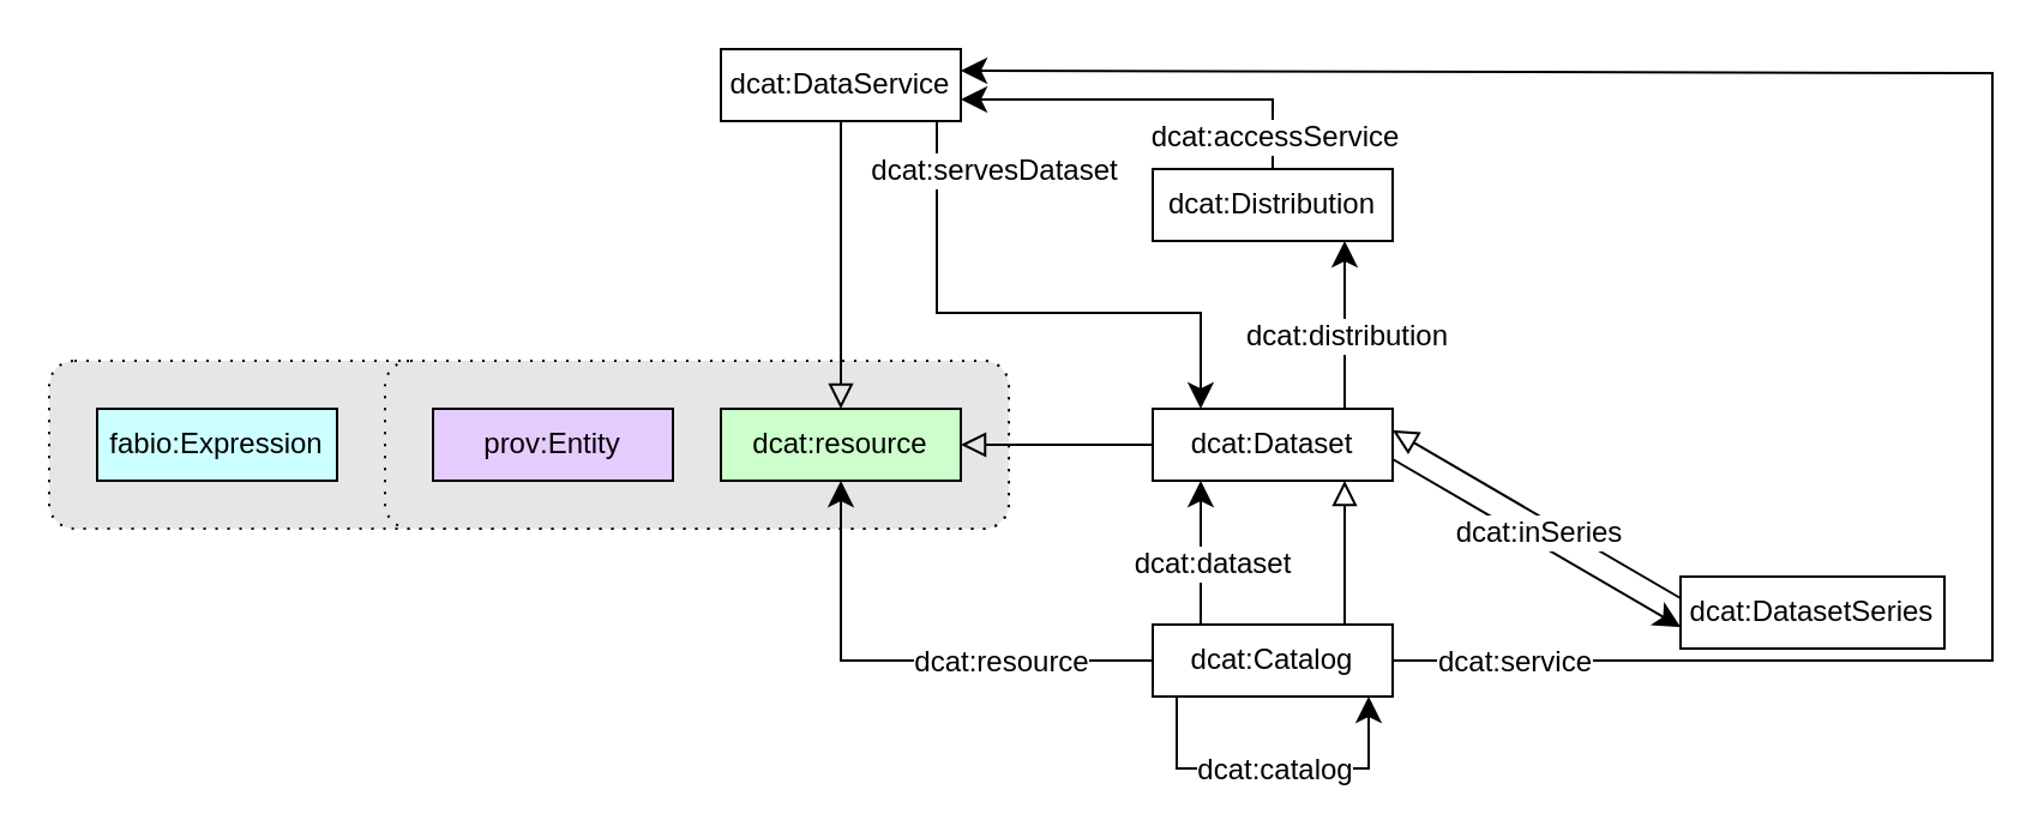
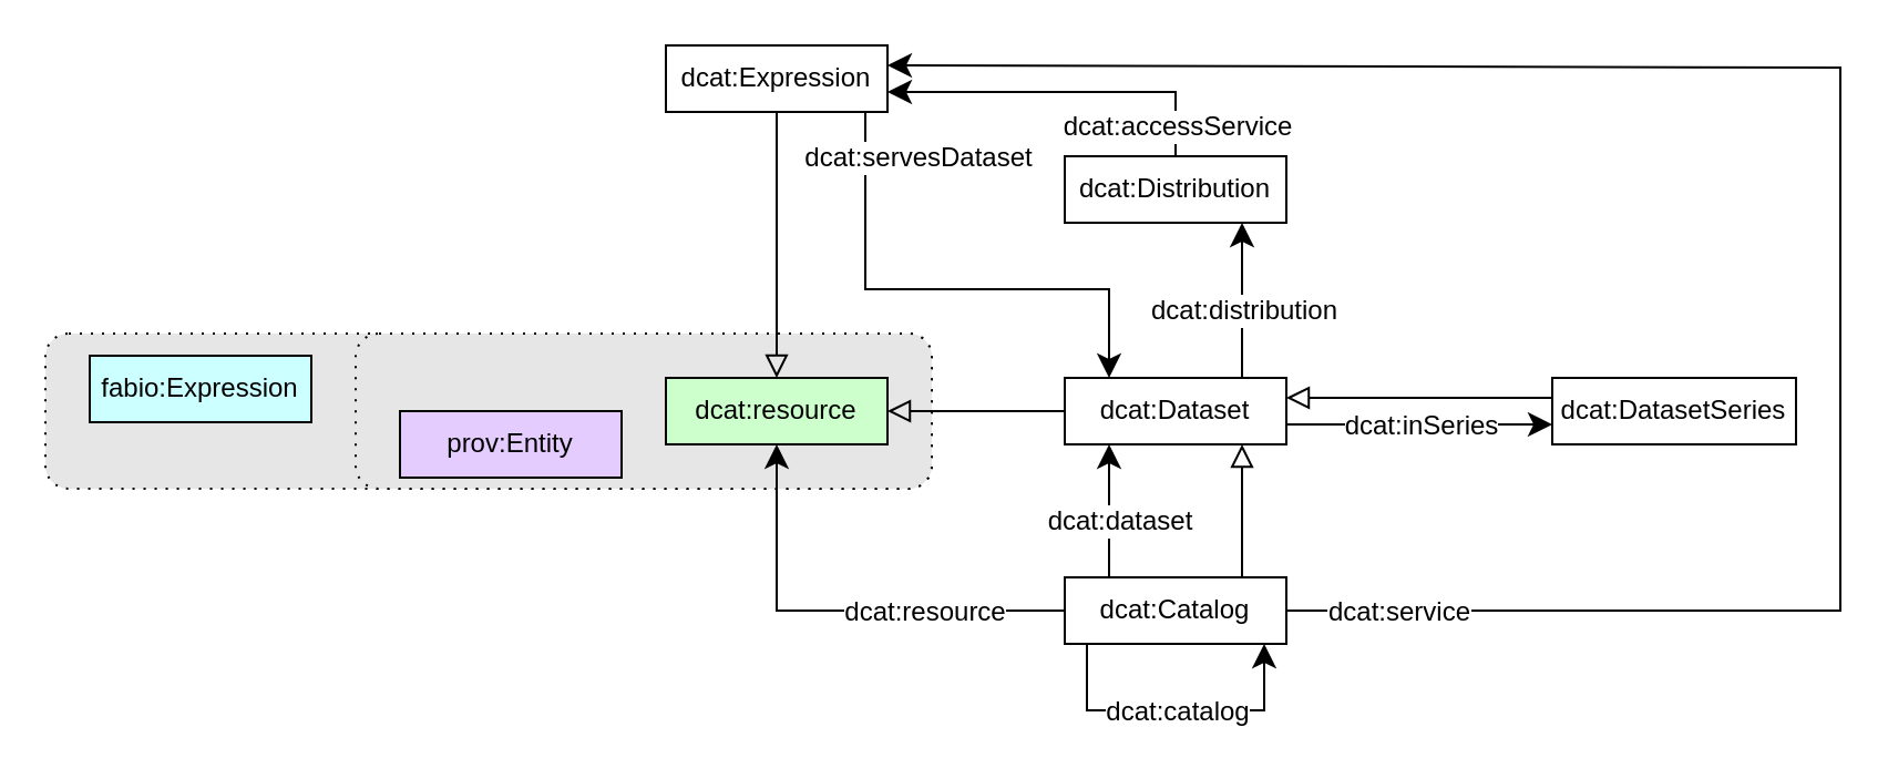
  <mxCell id="0" />
  <mxCell id="1" parent="0" />
  <mxCell id="2" value="" style="rounded=1;whiteSpace=wrap;html=1;snapToPoint=1;points=[[0.1,0],[0.2,0],[0.3,0],[0.4,0],[0.5,0],[0.6,0],[0.7,0],[0.8,0],[0.9,0],[0,0.1],[0,0.3],[0,0.5],[0,0.7],[0,0.9],[0.1,1],[0.2,1],[0.3,1],[0.4,1],[0.5,1],[0.6,1],[0.7,1],[0.8,1],[0.9,1],[1,0.1],[1,0.3],[1,0.5],[1,0.7],[1,0.9]];fillColor=#E6E6E6;dashed=1;dashPattern=1 4;" vertex="1" parent="1"><mxGeometry x="20" y="150" width="400" height="70" as="geometry" /></mxCell>
  <mxCell id="3" value="" style="rounded=1;whiteSpace=wrap;html=1;snapToPoint=1;points=[[0.1,0],[0.2,0],[0.3,0],[0.4,0],[0.5,0],[0.6,0],[0.7,0],[0.8,0],[0.9,0],[0,0.1],[0,0.3],[0,0.5],[0,0.7],[0,0.9],[0.1,1],[0.2,1],[0.3,1],[0.4,1],[0.5,1],[0.6,1],[0.7,1],[0.8,1],[0.9,1],[1,0.1],[1,0.3],[1,0.5],[1,0.7],[1,0.9]];fillColor=#E6E6E6;dashed=1;dashPattern=1 4;" vertex="1" parent="1"><mxGeometry x="160" y="150" width="260" height="70" as="geometry" /></mxCell>
- <mxCell id="4" value="prov:Entity" style="rounded=0;whiteSpace=wrap;html=1;snapToPoint=1;points=[[0.1,0],[0.2,0],[0.3,0],[0.4,0],[0.5,0],[0.6,0],[0.7,0],[0.8,0],[0.9,0],[0,0.1],[0,0.3],[0,0.5],[0,0.7],[0,0.9],[0.1,1],[0.2,1],[0.3,1],[0.4,1],[0.5,1],[0.6,1],[0.7,1],[0.8,1],[0.9,1],[1,0.1],[1,0.3],[1,0.5],[1,0.7],[1,0.9]];fillColor=#E5CCFF;" vertex="1" parent="1"><mxGeometry x="180" y="170" width="100" height="30" as="geometry" /></mxCell>
- <mxCell id="5" value="fabio:Expression" style="rounded=0;whiteSpace=wrap;html=1;snapToPoint=1;points=[[0.1,0],[0.2,0],[0.3,0],[0.4,0],[0.5,0],[0.6,0],[0.7,0],[0.8,0],[0.9,0],[0,0.1],[0,0.3],[0,0.5],[0,0.7],[0,0.9],[0.1,1],[0.2,1],[0.3,1],[0.4,1],[0.5,1],[0.6,1],[0.7,1],[0.8,1],[0.9,1],[1,0.1],[1,0.3],[1,0.5],[1,0.7],[1,0.9]];fillColor=#CCFFFF;" vertex="1" parent="1"><mxGeometry x="40" y="170" width="100" height="30" as="geometry" /></mxCell>
+ <mxCell id="4" value="prov:Entity" style="rounded=0;whiteSpace=wrap;html=1;snapToPoint=1;points=[[0.1,0],[0.2,0],[0.3,0],[0.4,0],[0.5,0],[0.6,0],[0.7,0],[0.8,0],[0.9,0],[0,0.1],[0,0.3],[0,0.5],[0,0.7],[0,0.9],[0.1,1],[0.2,1],[0.3,1],[0.4,1],[0.5,1],[0.6,1],[0.7,1],[0.8,1],[0.9,1],[1,0.1],[1,0.3],[1,0.5],[1,0.7],[1,0.9]];fillColor=#E5CCFF;" vertex="1" parent="1"><mxGeometry x="180" y="185" width="100" height="30" as="geometry" /></mxCell>
+ <mxCell id="5" value="fabio:Expression" style="rounded=0;whiteSpace=wrap;html=1;snapToPoint=1;points=[[0.1,0],[0.2,0],[0.3,0],[0.4,0],[0.5,0],[0.6,0],[0.7,0],[0.8,0],[0.9,0],[0,0.1],[0,0.3],[0,0.5],[0,0.7],[0,0.9],[0.1,1],[0.2,1],[0.3,1],[0.4,1],[0.5,1],[0.6,1],[0.7,1],[0.8,1],[0.9,1],[1,0.1],[1,0.3],[1,0.5],[1,0.7],[1,0.9]];fillColor=#CCFFFF;" vertex="1" parent="1"><mxGeometry x="40" y="160" width="100" height="30" as="geometry" /></mxCell>
  <mxCell id="6" value="dcat:resource" style="rounded=0;whiteSpace=wrap;html=1;snapToPoint=1;points=[[0.1,0],[0.2,0],[0.3,0],[0.4,0],[0.5,0],[0.6,0],[0.7,0],[0.8,0],[0.9,0],[0,0.1],[0,0.3],[0,0.5],[0,0.7],[0,0.9],[0.1,1],[0.2,1],[0.3,1],[0.4,1],[0.5,1],[0.6,1],[0.7,1],[0.8,1],[0.9,1],[1,0.1],[1,0.3],[1,0.5],[1,0.7],[1,0.9]];fillColor=#CCFFCC;" vertex="1" parent="1"><mxGeometry x="300" y="170" width="100" height="30" as="geometry" /></mxCell>
  <mxCell id="7" value="" style="endArrow=block;html=1;fontColor=#000099;exitX=0;exitY=0.5;exitDx=0;exitDy=0;endFill=0;entryX=1;entryY=0.5;entryDx=0;entryDy=0;endSize=8;arcSize=0;rounded=0;" edge="1" parent="1" source="8" target="6"><mxGeometry width="50" height="50" relative="1" as="geometry"><mxPoint x="75" y="380" as="sourcePoint" /><mxPoint x="350" y="370" as="targetPoint" /></mxGeometry></mxCell>
  <mxCell id="8" value="dcat:Dataset" style="rounded=0;whiteSpace=wrap;html=1;snapToPoint=1;points=[[0.1,0],[0.2,0],[0.3,0],[0.4,0],[0.5,0],[0.6,0],[0.7,0],[0.8,0],[0.9,0],[0,0.1],[0,0.3],[0,0.5],[0,0.7],[0,0.9],[0.1,1],[0.2,1],[0.3,1],[0.4,1],[0.5,1],[0.6,1],[0.7,1],[0.8,1],[0.9,1],[1,0.1],[1,0.3],[1,0.5],[1,0.7],[1,0.9]];" vertex="1" parent="1"><mxGeometry x="480" y="170" width="100" height="30" as="geometry" /></mxCell>
  <mxCell id="9" value="" style="endArrow=block;html=1;fontColor=#000099;exitX=0.8;exitY=0;exitDx=0;exitDy=0;endFill=0;entryX=0.8;entryY=1;entryDx=0;entryDy=0;endSize=8;arcSize=0;rounded=0;" edge="1" parent="1" source="10" target="8"><mxGeometry width="50" height="50" relative="1" as="geometry"><mxPoint x="255" y="380" as="sourcePoint" /><mxPoint x="530" y="200" as="targetPoint" /></mxGeometry></mxCell>
  <mxCell id="10" value="dcat:Catalog" style="rounded=0;whiteSpace=wrap;html=1;snapToPoint=1;points=[[0.1,0],[0.2,0],[0.3,0],[0.4,0],[0.5,0],[0.6,0],[0.7,0],[0.8,0],[0.9,0],[0,0.1],[0,0.3],[0,0.5],[0,0.7],[0,0.9],[0.1,1],[0.2,1],[0.3,1],[0.4,1],[0.5,1],[0.6,1],[0.7,1],[0.8,1],[0.9,1],[1,0.1],[1,0.3],[1,0.5],[1,0.7],[1,0.9]];" vertex="1" parent="1"><mxGeometry x="480" y="260" width="100" height="30" as="geometry" /></mxCell>
  <mxCell id="11" value="" style="endArrow=block;html=1;fontColor=#000099;exitX=0.5;exitY=1;exitDx=0;exitDy=0;endFill=0;entryX=0.5;entryY=0;entryDx=0;entryDy=0;endSize=8;arcSize=0;rounded=0;" edge="1" parent="1" source="12" target="6"><mxGeometry width="50" height="50" relative="1" as="geometry"><mxPoint x="335" y="320" as="sourcePoint" /><mxPoint x="610" y="140" as="targetPoint" /></mxGeometry></mxCell>
- <mxCell id="12" value="dcat:DataService" style="rounded=0;whiteSpace=wrap;html=1;snapToPoint=1;points=[[0.1,0],[0.2,0],[0.3,0],[0.4,0],[0.5,0],[0.6,0],[0.7,0],[0.8,0],[0.9,0],[0,0.1],[0,0.3],[0,0.5],[0,0.7],[0,0.9],[0.1,1],[0.2,1],[0.3,1],[0.4,1],[0.5,1],[0.6,1],[0.7,1],[0.8,1],[0.9,1],[1,0.1],[1,0.3],[1,0.5],[1,0.7],[1,0.9]];" vertex="1" parent="1"><mxGeometry x="300" y="20" width="100" height="30" as="geometry" /></mxCell>
+ <mxCell id="12" value="dcat:Expression" style="rounded=0;whiteSpace=wrap;html=1;snapToPoint=1;points=[[0.1,0],[0.2,0],[0.3,0],[0.4,0],[0.5,0],[0.6,0],[0.7,0],[0.8,0],[0.9,0],[0,0.1],[0,0.3],[0,0.5],[0,0.7],[0,0.9],[0.1,1],[0.2,1],[0.3,1],[0.4,1],[0.5,1],[0.6,1],[0.7,1],[0.8,1],[0.9,1],[1,0.1],[1,0.3],[1,0.5],[1,0.7],[1,0.9]];" vertex="1" parent="1"><mxGeometry x="300" y="20" width="100" height="30" as="geometry" /></mxCell>
  <mxCell id="13" value="" style="endArrow=block;html=1;fontColor=#000099;exitX=0;exitY=0.3;exitDx=0;exitDy=0;endFill=0;entryX=1;entryY=0.3;entryDx=0;entryDy=0;endSize=8;arcSize=0;rounded=0;" edge="1" parent="1" source="14" target="8"><mxGeometry width="50" height="50" relative="1" as="geometry"><mxPoint x="505" y="290" as="sourcePoint" /><mxPoint x="780" y="110" as="targetPoint" /></mxGeometry></mxCell>
- <mxCell id="14" value="dcat:DatasetSeries" style="rounded=0;whiteSpace=wrap;html=1;snapToPoint=1;points=[[0.1,0],[0.2,0],[0.3,0],[0.4,0],[0.5,0],[0.6,0],[0.7,0],[0.8,0],[0.9,0],[0,0.1],[0,0.3],[0,0.5],[0,0.7],[0,0.9],[0.1,1],[0.2,1],[0.3,1],[0.4,1],[0.5,1],[0.6,1],[0.7,1],[0.8,1],[0.9,1],[1,0.1],[1,0.3],[1,0.5],[1,0.7],[1,0.9]];" vertex="1" parent="1"><mxGeometry x="700" y="240" width="110" height="30" as="geometry" /></mxCell>
+ <mxCell id="14" value="dcat:DatasetSeries" style="rounded=0;whiteSpace=wrap;html=1;snapToPoint=1;points=[[0.1,0],[0.2,0],[0.3,0],[0.4,0],[0.5,0],[0.6,0],[0.7,0],[0.8,0],[0.9,0],[0,0.1],[0,0.3],[0,0.5],[0,0.7],[0,0.9],[0.1,1],[0.2,1],[0.3,1],[0.4,1],[0.5,1],[0.6,1],[0.7,1],[0.8,1],[0.9,1],[1,0.1],[1,0.3],[1,0.5],[1,0.7],[1,0.9]];" vertex="1" parent="1"><mxGeometry x="700" y="170" width="110" height="30" as="geometry" /></mxCell>
  <mxCell id="15" value="dcat:Distribution" style="rounded=0;whiteSpace=wrap;html=1;snapToPoint=1;points=[[0.1,0],[0.2,0],[0.3,0],[0.4,0],[0.5,0],[0.6,0],[0.7,0],[0.8,0],[0.9,0],[0,0.1],[0,0.3],[0,0.5],[0,0.7],[0,0.9],[0.1,1],[0.2,1],[0.3,1],[0.4,1],[0.5,1],[0.6,1],[0.7,1],[0.8,1],[0.9,1],[1,0.1],[1,0.3],[1,0.5],[1,0.7],[1,0.9]];" vertex="1" parent="1"><mxGeometry x="480" y="70" width="100" height="30" as="geometry" /></mxCell>
  <mxCell id="16" value="" style="endArrow=classic;html=1;exitX=0.8;exitY=0;exitDx=0;exitDy=0;entryX=0.8;entryY=1;entryDx=0;entryDy=0;endSize=8;arcSize=0;rounded=0;" edge="1" parent="1" source="8" target="15"><mxGeometry width="50" height="50" relative="1" as="geometry"><mxPoint x="390" y="425" as="sourcePoint" /><mxPoint x="482" y="528.33" as="targetPoint" /></mxGeometry></mxCell>
  <mxCell id="17" value="&lt;div&gt;dcat:distribution&lt;/div&gt;" style="text;html=1;align=center;verticalAlign=middle;resizable=0;points=[];labelBackgroundColor=#ffffff;" vertex="1" connectable="0" parent="16"><mxGeometry x="-0.127" relative="1" as="geometry"><mxPoint as="offset" /></mxGeometry></mxCell>
  <mxCell id="18" value="" style="endArrow=classic;html=1;exitX=0.5;exitY=0;exitDx=0;exitDy=0;entryX=1;entryY=0.7;entryDx=0;entryDy=0;endSize=8;arcSize=0;rounded=0;" edge="1" parent="1" source="15" target="12"><mxGeometry width="50" height="50" relative="1" as="geometry"><mxPoint x="400" y="300" as="sourcePoint" /><mxPoint x="570" y="435" as="targetPoint" /><Array as="points"><mxPoint x="530" y="41" /></Array></mxGeometry></mxCell>
  <mxCell id="19" value="&lt;div&gt;dcat:accessService&lt;/div&gt;" style="text;html=1;align=center;verticalAlign=middle;resizable=0;points=[];labelBackgroundColor=#ffffff;" vertex="1" connectable="0" parent="18"><mxGeometry x="-0.127" relative="1" as="geometry"><mxPoint x="40" y="15" as="offset" /></mxGeometry></mxCell>
  <mxCell id="20" value="" style="endArrow=classic;html=1;exitX=0.9;exitY=1;exitDx=0;exitDy=0;entryX=0.2;entryY=0;entryDx=0;entryDy=0;endSize=8;arcSize=0;rounded=0;" edge="1" parent="1" source="12" target="8"><mxGeometry width="50" height="50" relative="1" as="geometry"><mxPoint x="400" y="300" as="sourcePoint" /><mxPoint x="570" y="435" as="targetPoint" /><Array as="points"><mxPoint x="390" y="130" /><mxPoint x="440" y="130" /><mxPoint x="500" y="130" /></Array></mxGeometry></mxCell>
  <mxCell id="21" value="&lt;div&gt;dcat:servesDataset&lt;/div&gt;" style="text;html=1;align=center;verticalAlign=middle;resizable=0;points=[];labelBackgroundColor=#ffffff;" vertex="1" connectable="0" parent="20"><mxGeometry x="-0.127" relative="1" as="geometry"><mxPoint x="3" y="-60" as="offset" /></mxGeometry></mxCell>
  <mxCell id="22" value="" style="endArrow=classic;html=1;exitX=1;exitY=0.7;exitDx=0;exitDy=0;entryX=0;entryY=0.7;entryDx=0;entryDy=0;endSize=8;arcSize=0;rounded=0;" edge="1" parent="1" source="8" target="14"><mxGeometry width="50" height="50" relative="1" as="geometry"><mxPoint x="580" y="220" as="sourcePoint" /><mxPoint x="750" y="355" as="targetPoint" /></mxGeometry></mxCell>
  <mxCell id="23" value="&lt;div&gt;dcat:inSeries&lt;/div&gt;" style="text;html=1;align=center;verticalAlign=middle;resizable=0;points=[];labelBackgroundColor=#ffffff;" vertex="1" connectable="0" parent="22"><mxGeometry x="-0.127" relative="1" as="geometry"><mxPoint x="8" as="offset" /></mxGeometry></mxCell>
  <mxCell id="24" value="" style="endArrow=classic;html=1;exitX=0.2;exitY=0;exitDx=0;exitDy=0;entryX=0.2;entryY=1;entryDx=0;entryDy=0;endSize=8;arcSize=0;rounded=0;" edge="1" parent="1" source="10" target="8"><mxGeometry width="50" height="50" relative="1" as="geometry"><mxPoint x="600" y="230" as="sourcePoint" /><mxPoint x="770" y="365" as="targetPoint" /></mxGeometry></mxCell>
  <mxCell id="25" value="&lt;div&gt;dcat:dataset&lt;/div&gt;" style="text;html=1;align=center;verticalAlign=middle;resizable=0;points=[];labelBackgroundColor=#ffffff;" vertex="1" connectable="0" parent="24"><mxGeometry x="-0.127" relative="1" as="geometry"><mxPoint x="4.17" as="offset" /></mxGeometry></mxCell>
  <mxCell id="26" value="" style="endArrow=classic;html=1;exitX=0.1;exitY=1;exitDx=0;exitDy=0;entryX=0.9;entryY=1;entryDx=0;entryDy=0;endSize=8;arcSize=0;rounded=0;" edge="1" parent="1" source="10" target="10"><mxGeometry width="50" height="50" relative="1" as="geometry"><mxPoint x="610" y="240" as="sourcePoint" /><mxPoint x="780" y="375" as="targetPoint" /><Array as="points"><mxPoint x="490" y="320" /><mxPoint x="570" y="320" /></Array></mxGeometry></mxCell>
  <mxCell id="27" value="&lt;div&gt;dcat:catalog&lt;/div&gt;" style="text;html=1;align=center;verticalAlign=middle;resizable=0;points=[];labelBackgroundColor=#ffffff;" vertex="1" connectable="0" parent="26"><mxGeometry x="-0.127" relative="1" as="geometry"><mxPoint x="9" as="offset" /></mxGeometry></mxCell>
  <mxCell id="28" value="" style="endArrow=classic;html=1;exitX=1;exitY=0.5;exitDx=0;exitDy=0;endSize=8;arcSize=0;rounded=0;entryX=1;entryY=0.3;entryDx=0;entryDy=0;" edge="1" parent="1" source="10" target="12"><mxGeometry width="50" height="50" relative="1" as="geometry"><mxPoint x="670" y="435" as="sourcePoint" /><mxPoint x="870" y="360" as="targetPoint" /><Array as="points"><mxPoint x="830" y="275" /><mxPoint x="830" y="30" /></Array></mxGeometry></mxCell>
  <mxCell id="29" value="&lt;div&gt;dcat:service&lt;/div&gt;" style="text;html=1;align=center;verticalAlign=middle;resizable=0;points=[];labelBackgroundColor=#ffffff;" vertex="1" connectable="0" parent="28"><mxGeometry x="-0.127" relative="1" as="geometry"><mxPoint x="-200" y="154" as="offset" /></mxGeometry></mxCell>
  <mxCell id="30" value="" style="endArrow=classic;html=1;exitX=0;exitY=0.5;exitDx=0;exitDy=0;entryX=0.5;entryY=1;entryDx=0;entryDy=0;endSize=8;arcSize=0;rounded=0;" edge="1" parent="1" source="10" target="6"><mxGeometry width="50" height="50" relative="1" as="geometry"><mxPoint x="15" y="620" as="sourcePoint" /><mxPoint x="15" y="380" as="targetPoint" /><Array as="points"><mxPoint x="350" y="275" /></Array></mxGeometry></mxCell>
  <mxCell id="31" value="&lt;div&gt;dcat:resource&lt;/div&gt;" style="text;html=1;align=center;verticalAlign=middle;resizable=0;points=[];labelBackgroundColor=#ffffff;" vertex="1" connectable="0" parent="30"><mxGeometry x="-0.127" relative="1" as="geometry"><mxPoint x="25" as="offset" /></mxGeometry></mxCell>
